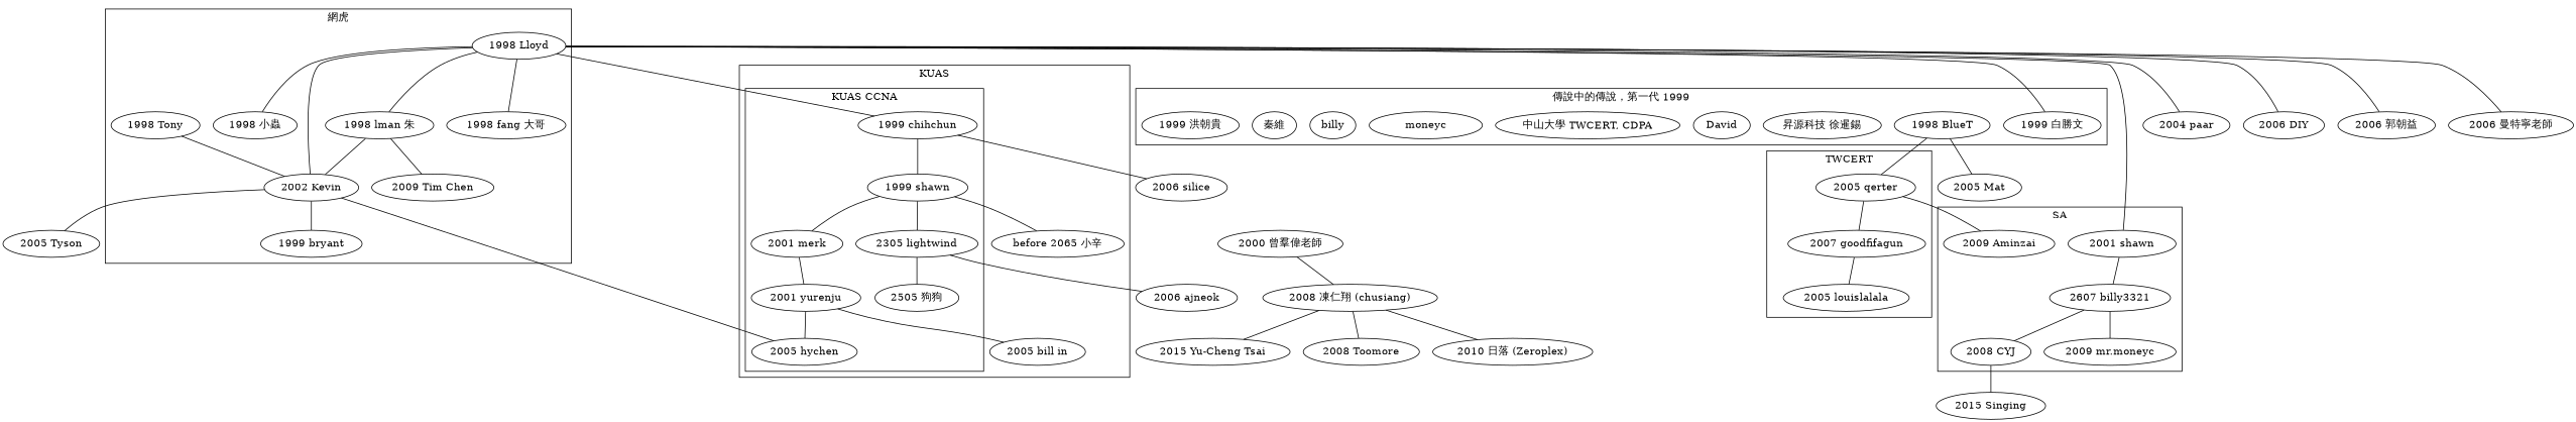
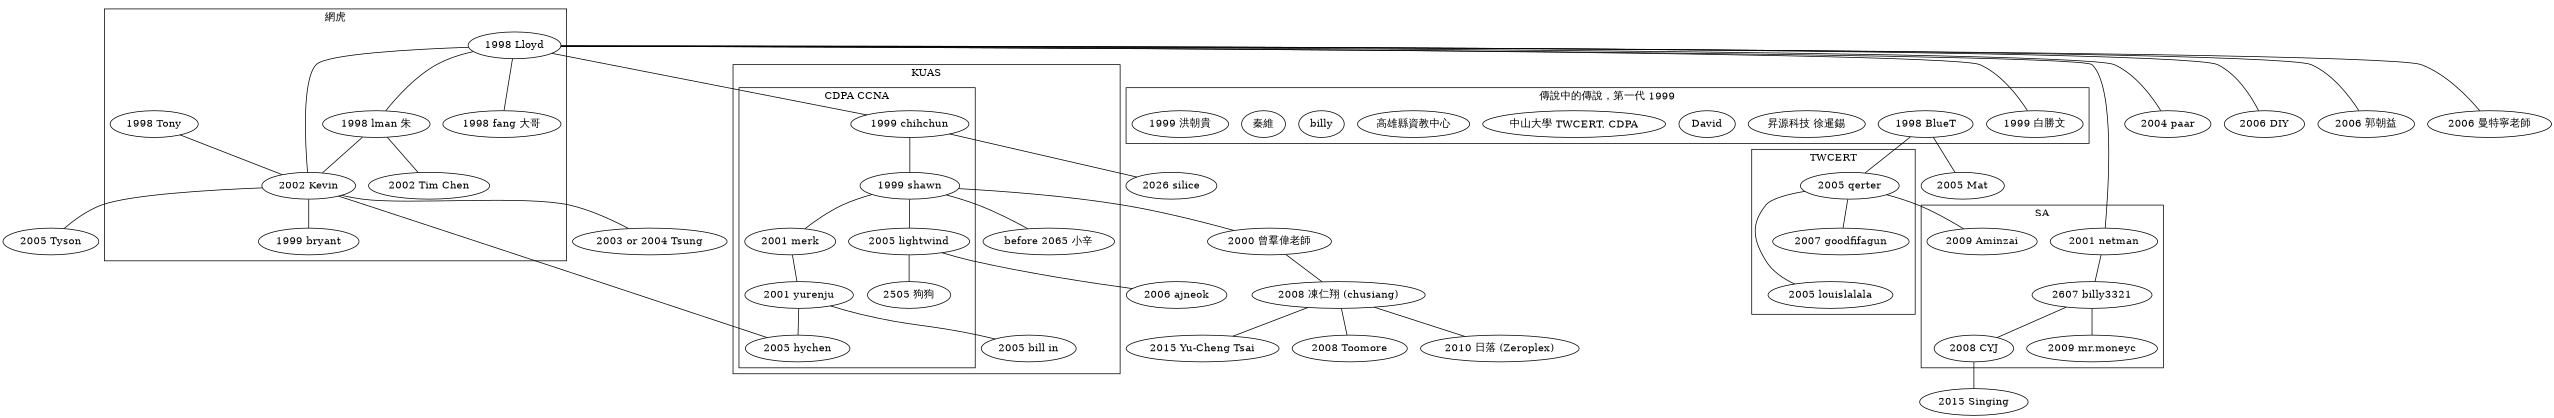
  graph {
    "1998 Lloyd"
    "1998 fang 大哥"
-   "1998 小蟲"
    "1998 lman 朱"
    "1998 Tony"
    "2002 Kevin"
    "1999 bryant"
-   "2002 Tim Chen" [label="2009 Tim Chen"]
+   "2002 Tim Chen"
    "1999 chihchun"
    "1999 shawn"
-   "2005 lightwind" [label="2305 lightwind"]
+   "2005 lightwind"
    "2001 merk"
    n13 [label="2505 狗狗"]
    "2001 yurenju"
    "2005 hychen"
    n16 [label="before 2065 小辛"]
    "2005 bill in"
    "1999 白勝文"
    "1998 BlueT"
    "昇源科技 徐暹錫"
    David
    "中山大學 TWCERT, CDPA"
-   "高雄縣資教中心" [label=moneyc]
+   "高雄縣資教中心"
    n24 [label=billy]
    "秦維"
    "1999 洪朝貴"
-   "2001 netman" [label="2001 shawn"]
+   "2001 netman"
    n28 [label="2607 billy3321"]
    "2009 Aminzai"
    "2008 CYJ"
    "2009 mr.moneyc"
    "2005 qerter"
    "2005 louislalala"
    "2007 goodfifagun"
    "2004 paar"
    "2006 DIY"
    "2006 郭朝益"
    "2006 曼特寧老師"
+   "2003 or 2004 Tsung"
    "2005 Tyson"
-   "2006 silice"
+   "2006 silice" [label="2026 silice"]
    "2000 曾羣偉老師"
    "2006 ajneok"
    "2005 Mat"
    "2015 Singing"
    "2008 凍仁翔 (chusiang)"
    "2008 Toomore"
    "2010 日落 (Zeroplex)"
    "2015 Yu-Cheng Tsai"
    subgraph cluster_1 {
      label="網虎"
      "1998 Lloyd"
      "1998 fang 大哥"
-     "1998 小蟲"
      "1998 lman 朱"
      "1998 Tony"
      "2002 Kevin"
      "1999 bryant"
      "2002 Tim Chen"
    }
    subgraph cluster_2 {
      label=KUAS
      n16
      "2005 bill in"
      subgraph cluster_3 {
-       label="KUAS CCNA"
+       label="CDPA CCNA"
        "1999 chihchun"
        "1999 shawn"
        "2005 lightwind"
        "2001 merk"
        n13
        "2001 yurenju"
        "2005 hychen"
      }
    }
    subgraph cluster_4 {
      label="傳說中的傳說，第一代 1999"
      "1999 白勝文"
      "1998 BlueT"
      "昇源科技 徐暹錫"
      David
      "中山大學 TWCERT, CDPA"
      "高雄縣資教中心"
      n24
      "秦維"
      "1999 洪朝貴"
    }
    subgraph cluster_5 {
      label=SA
      "2001 netman"
      n28
      "2009 Aminzai"
      "2008 CYJ"
      "2009 mr.moneyc"
    }
    subgraph cluster_6 {
      label=TWCERT
      "2005 qerter"
      "2005 louislalala"
      "2007 goodfifagun"
    }
    "1998 Lloyd" -- "1998 fang 大哥"
-   "1998 Lloyd" -- "1998 小蟲"
    "1998 Lloyd" -- "1998 lman 朱"
    "1998 Lloyd" -- "2002 Kevin"
    "1998 Lloyd" -- "1999 chihchun"
    "1998 Lloyd" -- "1999 白勝文"
    "1998 Lloyd" -- "2001 netman"
    "1998 Lloyd" -- "2004 paar"
    "1998 Lloyd" -- "2006 DIY"
    "1998 Lloyd" -- "2006 郭朝益"
    "1998 Lloyd" -- "2006 曼特寧老師"
    "1998 lman 朱" -- "2002 Kevin"
    "1998 lman 朱" -- "2002 Tim Chen"
    "1998 Tony" -- "2002 Kevin"
    "2002 Kevin" -- "1999 bryant"
    "2002 Kevin" -- "2005 hychen"
+   "2002 Kevin" -- "2003 or 2004 Tsung"
    "2002 Kevin" -- "2005 Tyson"
    "1999 chihchun" -- "1999 shawn"
    "1999 chihchun" -- "2006 silice"
    "1999 shawn" -- "2005 lightwind"
    "1999 shawn" -- "2001 merk"
    "1999 shawn" -- n16
+   "1999 shawn" -- "2000 曾羣偉老師"
    "2005 lightwind" -- n13
    "2005 lightwind" -- "2006 ajneok"
    "2001 merk" -- "2001 yurenju"
    "2001 yurenju" -- "2005 hychen"
    "2001 yurenju" -- "2005 bill in"
    "1998 BlueT" -- "2005 qerter"
    "1998 BlueT" -- "2005 Mat"
    "2001 netman" -- n28
    n28 -- "2008 CYJ"
    n28 -- "2009 mr.moneyc"
    "2008 CYJ" -- "2015 Singing"
    "2005 qerter" -- "2009 Aminzai"
-   "2007 goodfifagun" -- "2005 louislalala"
+   "2005 qerter" -- "2005 louislalala"
    "2005 qerter" -- "2007 goodfifagun"
    "2000 曾羣偉老師" -- "2008 凍仁翔 (chusiang)"
    "2008 凍仁翔 (chusiang)" -- "2008 Toomore"
    "2008 凍仁翔 (chusiang)" -- "2010 日落 (Zeroplex)"
    "2008 凍仁翔 (chusiang)" -- "2015 Yu-Cheng Tsai"
  }
